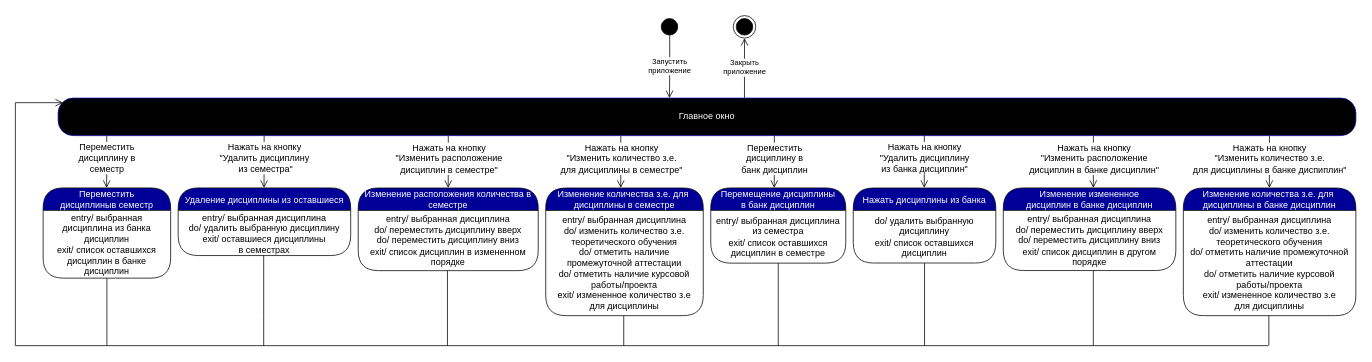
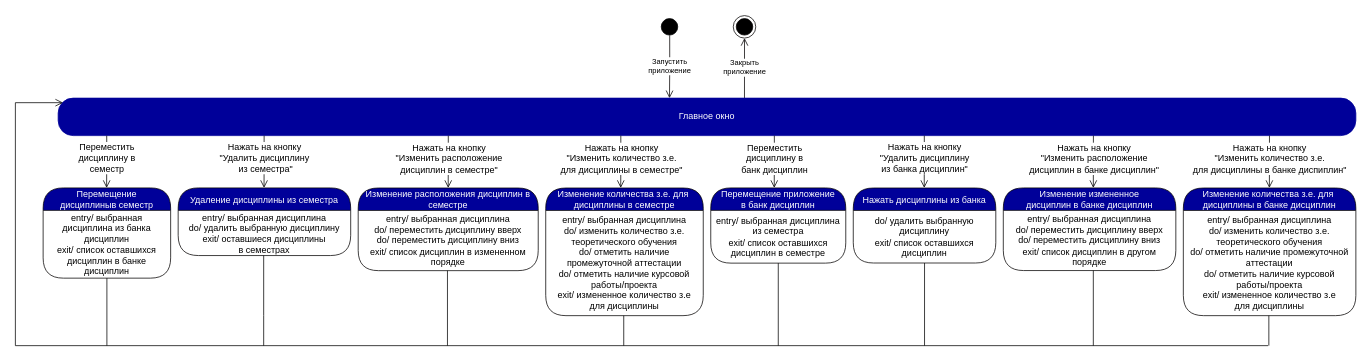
  <mxCell id="0" />
  <mxCell id="1" parent="0" />
  <mxCell id="2" value="" style="ellipse;html=1;shape=startState;fillColor=#000000;strokeColor=#000000;fontColor=#000099;" parent="1" vertex="1"><mxGeometry x="877" y="20" width="30" height="30" as="geometry" /></mxCell>
  <mxCell id="3" value="Запустить &lt;br style=&quot;font-size: 10px;&quot;&gt;приложение" style="edgeStyle=orthogonalEdgeStyle;html=1;verticalAlign=bottom;endArrow=open;endSize=8;strokeColor=#030000;rounded=0;exitX=0.509;exitY=0.876;exitDx=0;exitDy=0;exitPerimeter=0;spacingBottom=-14;fontSize=10;" parent="1" source="2" edge="1"><mxGeometry relative="1" as="geometry"><mxPoint x="892" y="130" as="targetPoint" /><mxPoint x="862" y="90" as="sourcePoint" /></mxGeometry></mxCell>
  <mxCell id="4" value="Закрыть&lt;br style=&quot;font-size: 10px;&quot;&gt;приложение" style="edgeStyle=orthogonalEdgeStyle;html=1;verticalAlign=bottom;endArrow=open;endSize=8;strokeColor=#030000;rounded=0;spacingBottom=-14;fontSize=10;entryX=0.5;entryY=1;entryDx=0;entryDy=0;exitX=0.781;exitY=0;exitDx=0;exitDy=0;exitPerimeter=0;" parent="1" target="5" edge="1"><mxGeometry relative="1" as="geometry"><mxPoint x="1087" y="100" as="targetPoint" /><mxPoint x="991.96" y="130" as="sourcePoint" /><Array as="points"><mxPoint x="992" y="90" /><mxPoint x="992" y="90" /></Array></mxGeometry></mxCell>
  <mxCell id="5" value="" style="ellipse;html=1;shape=endState;fillColor=#000000;strokeColor=#030000;" parent="1" vertex="1"><mxGeometry x="977" y="20" width="30" height="30" as="geometry" /></mxCell>
- <mxCell id="6" value="Главное окно" style="rounded=1;whiteSpace=wrap;html=1;arcSize=40;fontColor=#FFFFFF;fillColor=#000000;strokeColor=#000099;" parent="1" vertex="1"><mxGeometry x="77" y="130" width="1730" height="50" as="geometry" /></mxCell>
+ <mxCell id="6" value="Главное окно" style="rounded=1;whiteSpace=wrap;html=1;arcSize=40;fontColor=#FFFFFF;fillColor=#000099;strokeColor=#000099;" parent="1" vertex="1"><mxGeometry x="77" y="130" width="1730" height="50" as="geometry" /></mxCell>
  <mxCell id="7" value="" style="edgeStyle=orthogonalEdgeStyle;html=1;verticalAlign=bottom;endArrow=open;endSize=8;strokeColor=#000000;rounded=0;fontSize=10;exitX=0.097;exitY=1.006;exitDx=0;exitDy=0;exitPerimeter=0;entryX=0.154;entryY=0;entryDx=0;entryDy=0;entryPerimeter=0;" parent="1" edge="1"><mxGeometry relative="1" as="geometry"><mxPoint x="1231.583" y="249.7" as="targetPoint" /><mxPoint x="1231.69" y="180" as="sourcePoint" /><Array as="points"><mxPoint x="1231.52" y="189.7" /></Array></mxGeometry></mxCell>
  <mxCell id="8" value="Нажать на кнопку&lt;br&gt;&quot;Удалить дисциплину &lt;br&gt;из банка дисциплин&quot;" style="edgeLabel;html=1;align=center;verticalAlign=middle;resizable=0;points=[];fontSize=12;" parent="7" vertex="1" connectable="0"><mxGeometry x="-0.252" y="2" relative="1" as="geometry"><mxPoint x="-2" y="3" as="offset" /></mxGeometry></mxCell>
  <mxCell id="9" value="" style="edgeStyle=orthogonalEdgeStyle;html=1;verticalAlign=bottom;endArrow=open;endSize=8;strokeColor=#000000;rounded=0;fontSize=10;exitX=0.097;exitY=1.006;exitDx=0;exitDy=0;exitPerimeter=0;entryX=0.154;entryY=0;entryDx=0;entryDy=0;entryPerimeter=0;" parent="1" edge="1"><mxGeometry relative="1" as="geometry"><mxPoint x="351.503" y="249.7" as="targetPoint" /><mxPoint x="351.61" y="180" as="sourcePoint" /><Array as="points"><mxPoint x="351.44" y="189.7" /></Array></mxGeometry></mxCell>
  <mxCell id="10" value="Нажать на кнопку&lt;br&gt;&quot;Удалить дисциплину&lt;br&gt;&amp;nbsp;из семестра&quot;" style="edgeLabel;html=1;align=center;verticalAlign=middle;resizable=0;points=[];fontSize=12;" parent="9" vertex="1" connectable="0"><mxGeometry x="-0.252" y="2" relative="1" as="geometry"><mxPoint x="-2" y="3" as="offset" /></mxGeometry></mxCell>
  <mxCell id="11" value="" style="edgeStyle=orthogonalEdgeStyle;html=1;verticalAlign=bottom;endArrow=open;endSize=8;strokeColor=#000000;rounded=0;fontSize=10;exitX=0.097;exitY=1.006;exitDx=0;exitDy=0;exitPerimeter=0;entryX=0.154;entryY=0;entryDx=0;entryDy=0;entryPerimeter=0;" parent="1" edge="1"><mxGeometry relative="1" as="geometry"><mxPoint x="141.643" y="249.7" as="targetPoint" /><mxPoint x="141.75" y="180" as="sourcePoint" /><Array as="points"><mxPoint x="141.58" y="189.7" /></Array></mxGeometry></mxCell>
  <mxCell id="12" value="Переместить&lt;br&gt;дисциплину в&lt;br&gt;семестр" style="edgeLabel;html=1;align=center;verticalAlign=middle;resizable=0;points=[];fontSize=12;" parent="11" vertex="1" connectable="0"><mxGeometry x="-0.252" y="2" relative="1" as="geometry"><mxPoint x="-2" y="3" as="offset" /></mxGeometry></mxCell>
  <mxCell id="13" value="Нажать дисциплины из банка" style="swimlane;fontStyle=0;align=center;verticalAlign=middle;childLayout=stackLayout;horizontal=1;startSize=30;horizontalStack=0;resizeParent=0;resizeLast=1;container=0;fontColor=#FFFFFF;collapsible=0;rounded=1;arcSize=30;strokeColor=#030000;fillColor=#000099;swimlaneFillColor=#FFFFFF;dropTarget=0;fontSize=12;" parent="1" vertex="1"><mxGeometry x="1137" y="249.82" width="190" height="100" as="geometry" /></mxCell>
  <mxCell id="14" value="do/ удалить выбранную дисциплину&lt;br&gt;exit/ список оставшихся дисциплин" style="text;html=1;strokeColor=none;fillColor=none;align=center;verticalAlign=middle;spacingLeft=4;spacingRight=4;whiteSpace=wrap;overflow=hidden;rotatable=0;fontColor=#000000;fontSize=12;" parent="13" vertex="1"><mxGeometry y="30" width="190" height="70" as="geometry" /></mxCell>
  <mxCell id="15" value="" style="edgeStyle=orthogonalEdgeStyle;html=1;verticalAlign=bottom;endArrow=none;endSize=8;strokeColor=#000000;rounded=0;fontSize=10;exitX=0.5;exitY=1;exitDx=0;exitDy=0;endFill=0;" parent="1" edge="1"><mxGeometry relative="1" as="geometry"><mxPoint x="1232" y="460" as="targetPoint" /><mxPoint x="1231.58" y="349.82" as="sourcePoint" /><Array as="points"><mxPoint x="1232" y="460" /></Array></mxGeometry></mxCell>
- <mxCell id="16" value="Переместить &#10;дисциплиныв семестр" style="swimlane;fontStyle=0;align=center;verticalAlign=middle;childLayout=stackLayout;horizontal=1;startSize=30;horizontalStack=0;resizeParent=0;resizeLast=1;container=0;fontColor=#FFFFFF;collapsible=0;rounded=1;arcSize=30;strokeColor=#030000;fillColor=#000099;swimlaneFillColor=#FFFFFF;dropTarget=0;fontSize=12;" parent="1" vertex="1"><mxGeometry x="57" y="249.7" width="170" height="120.3" as="geometry" /></mxCell>
+ <mxCell id="16" value="Перемещение &#10;дисциплиныв семестр" style="swimlane;fontStyle=0;align=center;verticalAlign=middle;childLayout=stackLayout;horizontal=1;startSize=30;horizontalStack=0;resizeParent=0;resizeLast=1;container=0;fontColor=#FFFFFF;collapsible=0;rounded=1;arcSize=30;strokeColor=#030000;fillColor=#000099;swimlaneFillColor=#FFFFFF;dropTarget=0;fontSize=12;" parent="1" vertex="1"><mxGeometry x="57" y="249.7" width="170" height="120.3" as="geometry" /></mxCell>
  <mxCell id="17" value="entry/ выбранная дисциплина из банка дисциплин&lt;br&gt;exit/ список оставшихся&lt;br&gt;дисциплин в банке&lt;br&gt;дисциплин" style="text;html=1;strokeColor=none;fillColor=none;align=center;verticalAlign=middle;spacingLeft=4;spacingRight=4;whiteSpace=wrap;overflow=hidden;rotatable=0;fontColor=#000000;fontSize=12;" parent="16" vertex="1"><mxGeometry y="30" width="170" height="90.3" as="geometry" /></mxCell>
  <mxCell id="18" value="" style="edgeStyle=orthogonalEdgeStyle;html=1;verticalAlign=bottom;endArrow=none;endSize=8;strokeColor=#000000;rounded=0;fontSize=10;endFill=0;exitX=0.5;exitY=1;exitDx=0;exitDy=0;" parent="1" source="17" edge="1"><mxGeometry relative="1" as="geometry"><mxPoint x="142" y="460" as="targetPoint" /><mxPoint x="142" y="469.88" as="sourcePoint" /><Array as="points"><mxPoint x="142" y="460" /></Array></mxGeometry></mxCell>
- <mxCell id="19" value="Удаление дисциплины из оставшиеся" style="swimlane;fontStyle=0;align=center;verticalAlign=middle;childLayout=stackLayout;horizontal=1;startSize=30;horizontalStack=0;resizeParent=0;resizeLast=1;container=0;fontColor=#FFFFFF;collapsible=0;rounded=1;arcSize=30;strokeColor=#030000;fillColor=#000099;swimlaneFillColor=#FFFFFF;dropTarget=0;fontSize=12;" parent="1" vertex="1"><mxGeometry x="237" y="249.7" width="230" height="90.18" as="geometry" /></mxCell>
+ <mxCell id="19" value="Удаление дисциплины из семестра" style="swimlane;fontStyle=0;align=center;verticalAlign=middle;childLayout=stackLayout;horizontal=1;startSize=30;horizontalStack=0;resizeParent=0;resizeLast=1;container=0;fontColor=#FFFFFF;collapsible=0;rounded=1;arcSize=30;strokeColor=#030000;fillColor=#000099;swimlaneFillColor=#FFFFFF;dropTarget=0;fontSize=12;" parent="1" vertex="1"><mxGeometry x="237" y="249.7" width="230" height="90.18" as="geometry" /></mxCell>
  <mxCell id="20" value="entry/ выбранная дисциплина&lt;br&gt;do/ удалить выбранную дисциплину&lt;br&gt;exit/ оставшиеся дисциплины&lt;br&gt;в семестрах" style="text;html=1;strokeColor=none;fillColor=none;align=center;verticalAlign=middle;spacingLeft=4;spacingRight=4;whiteSpace=wrap;overflow=hidden;rotatable=0;fontColor=#000000;fontSize=12;" parent="19" vertex="1"><mxGeometry y="30" width="230" height="60.18" as="geometry" /></mxCell>
  <mxCell id="21" value="" style="edgeStyle=orthogonalEdgeStyle;html=1;verticalAlign=bottom;endArrow=none;endSize=8;strokeColor=#000000;rounded=0;fontSize=10;endFill=0;" parent="1" edge="1"><mxGeometry relative="1" as="geometry"><mxPoint x="351" y="460" as="targetPoint" /><mxPoint x="351" y="339.88" as="sourcePoint" /><Array as="points"><mxPoint x="351" y="420" /><mxPoint x="351" y="420" /></Array></mxGeometry></mxCell>
  <mxCell id="22" value="" style="edgeStyle=orthogonalEdgeStyle;html=1;verticalAlign=bottom;endArrow=open;endSize=8;strokeColor=#000000;rounded=0;fontSize=10;exitX=0.097;exitY=1.006;exitDx=0;exitDy=0;exitPerimeter=0;entryX=0.154;entryY=0;entryDx=0;entryDy=0;entryPerimeter=0;" parent="1" edge="1"><mxGeometry relative="1" as="geometry"><mxPoint x="1457.003" y="249.7" as="targetPoint" /><mxPoint x="1457.11" y="180" as="sourcePoint" /><Array as="points"><mxPoint x="1456.94" y="189.7" /></Array></mxGeometry></mxCell>
  <mxCell id="23" value="Нажать на кнопку&lt;br&gt;&quot;Изменить расположение&lt;br&gt;дисциплин в банке дисциплин&quot;" style="edgeLabel;html=1;align=center;verticalAlign=middle;resizable=0;points=[];fontSize=12;labelBackgroundColor=default;" parent="22" vertex="1" connectable="0"><mxGeometry x="-0.252" y="2" relative="1" as="geometry"><mxPoint x="-2" y="4" as="offset" /></mxGeometry></mxCell>
  <mxCell id="24" value="Изменение измененное &#10;дисциплин в банке дисциплин" style="swimlane;fontStyle=0;align=center;verticalAlign=middle;childLayout=stackLayout;horizontal=1;startSize=30;horizontalStack=0;resizeParent=0;resizeLast=1;container=0;fontColor=#FFFFFF;collapsible=0;rounded=1;arcSize=30;strokeColor=#030000;fillColor=#000099;swimlaneFillColor=#FFFFFF;dropTarget=0;fontSize=12;" parent="1" vertex="1"><mxGeometry x="1337" y="249.7" width="230" height="110.18" as="geometry" /></mxCell>
  <mxCell id="25" value="entry/ выбранная дисциплина&lt;br&gt;do/ переместить дисциплину вверх&lt;br&gt;do/ переместить дисциплину вниз&lt;br&gt;exit/ список дисциплин в другом порядке" style="text;html=1;strokeColor=none;fillColor=none;align=center;verticalAlign=middle;spacingLeft=4;spacingRight=4;whiteSpace=wrap;overflow=hidden;rotatable=0;fontColor=#000000;fontSize=12;" parent="24" vertex="1"><mxGeometry y="30" width="230" height="80.18" as="geometry" /></mxCell>
  <mxCell id="26" value="" style="edgeStyle=orthogonalEdgeStyle;html=1;verticalAlign=bottom;endArrow=none;endSize=8;strokeColor=#000000;rounded=0;fontSize=10;endFill=0;" parent="1" edge="1"><mxGeometry relative="1" as="geometry"><mxPoint x="1457" y="460" as="targetPoint" /><mxPoint x="1457" y="359.88" as="sourcePoint" /><Array as="points"><mxPoint x="1457" y="460" /></Array></mxGeometry></mxCell>
- <mxCell id="27" value="Изменение расположения количества в&#10;семестре" style="swimlane;fontStyle=0;align=center;verticalAlign=middle;childLayout=stackLayout;horizontal=1;startSize=30;horizontalStack=0;resizeParent=0;resizeLast=1;container=0;fontColor=#FFFFFF;collapsible=0;rounded=1;arcSize=30;strokeColor=#030000;fillColor=#000099;swimlaneFillColor=#FFFFFF;dropTarget=0;fontSize=12;" parent="1" vertex="1"><mxGeometry x="477" y="249.82" width="240" height="110.18" as="geometry" /></mxCell>
+ <mxCell id="27" value="Изменение расположения дисциплин в&#10;семестре" style="swimlane;fontStyle=0;align=center;verticalAlign=middle;childLayout=stackLayout;horizontal=1;startSize=30;horizontalStack=0;resizeParent=0;resizeLast=1;container=0;fontColor=#FFFFFF;collapsible=0;rounded=1;arcSize=30;strokeColor=#030000;fillColor=#000099;swimlaneFillColor=#FFFFFF;dropTarget=0;fontSize=12;" parent="1" vertex="1"><mxGeometry x="477" y="249.82" width="240" height="110.18" as="geometry" /></mxCell>
  <mxCell id="28" value="entry/ выбранная дисциплина&lt;br&gt;do/ переместить дисциплину вверх&lt;br&gt;do/ переместить дисциплину вниз&lt;br&gt;exit/ список дисциплин в измененном порядке" style="text;html=1;strokeColor=none;fillColor=none;align=center;verticalAlign=middle;spacingLeft=4;spacingRight=4;whiteSpace=wrap;overflow=hidden;rotatable=0;fontColor=#000000;fontSize=12;" parent="27" vertex="1"><mxGeometry y="30" width="240" height="80.18" as="geometry" /></mxCell>
  <mxCell id="29" value="" style="edgeStyle=orthogonalEdgeStyle;html=1;verticalAlign=bottom;endArrow=open;endSize=8;strokeColor=#000000;rounded=0;fontSize=10;exitX=0.097;exitY=1.006;exitDx=0;exitDy=0;exitPerimeter=0;entryX=0.154;entryY=0;entryDx=0;entryDy=0;entryPerimeter=0;" parent="1" edge="1"><mxGeometry relative="1" as="geometry"><mxPoint x="597.003" y="249.7" as="targetPoint" /><mxPoint x="597.11" y="180" as="sourcePoint" /><Array as="points"><mxPoint x="596.94" y="189.7" /></Array></mxGeometry></mxCell>
  <mxCell id="30" value="Нажать на кнопку&lt;br&gt;&quot;Изменить расположение&lt;br&gt;дисциплин в семестре&quot;" style="edgeLabel;html=1;align=center;verticalAlign=middle;resizable=0;points=[];fontSize=12;labelBackgroundColor=default;" parent="29" vertex="1" connectable="0"><mxGeometry x="-0.252" y="2" relative="1" as="geometry"><mxPoint x="-2" y="4" as="offset" /></mxGeometry></mxCell>
  <mxCell id="31" value="" style="edgeStyle=orthogonalEdgeStyle;html=1;verticalAlign=bottom;endArrow=open;endSize=8;strokeColor=#000000;rounded=0;fontSize=10;exitX=0.097;exitY=1.006;exitDx=0;exitDy=0;exitPerimeter=0;entryX=0.154;entryY=0;entryDx=0;entryDy=0;entryPerimeter=0;" parent="1" edge="1"><mxGeometry relative="1" as="geometry"><mxPoint x="1691.713" y="249.7" as="targetPoint" /><mxPoint x="1691.82" y="180" as="sourcePoint" /><Array as="points"><mxPoint x="1691.65" y="189.7" /></Array></mxGeometry></mxCell>
  <mxCell id="32" value="Нажать на кнопку&lt;br&gt;&quot;Изменить количество з.е.&lt;br&gt;для дисциплины в банке диспиплин&quot;" style="edgeLabel;html=1;align=center;verticalAlign=middle;resizable=0;points=[];fontSize=12;labelBackgroundColor=default;" parent="31" vertex="1" connectable="0"><mxGeometry x="-0.252" y="2" relative="1" as="geometry"><mxPoint x="-2" y="4" as="offset" /></mxGeometry></mxCell>
  <mxCell id="33" value="Изменение количества з.е. для &#10;дисциплины в банке дисциплин" style="swimlane;fontStyle=0;align=center;verticalAlign=middle;childLayout=stackLayout;horizontal=1;startSize=30;horizontalStack=0;resizeParent=0;resizeLast=1;container=0;fontColor=#FFFFFF;collapsible=0;rounded=1;arcSize=30;strokeColor=#030000;fillColor=#000099;swimlaneFillColor=#FFFFFF;dropTarget=0;fontSize=12;" parent="1" vertex="1"><mxGeometry x="1577" y="249.82" width="230" height="170.18" as="geometry" /></mxCell>
  <mxCell id="34" value="entry/ выбранная дисциплина&lt;br&gt;do/ изменить количество з.е. теоретического обучения&lt;br&gt;do/ отметить наличие промежуточной аттестации&lt;br&gt;do/ отметить наличие курсовой работы/проекта&lt;br&gt;exit/ измененное количество з.е&lt;br&gt;для дисциплины" style="text;html=1;strokeColor=none;fillColor=none;align=center;verticalAlign=middle;spacingLeft=4;spacingRight=4;whiteSpace=wrap;overflow=hidden;rotatable=0;fontColor=#000000;fontSize=12;" parent="33" vertex="1"><mxGeometry y="30" width="230" height="140.18" as="geometry" /></mxCell>
  <mxCell id="35" value="" style="edgeStyle=orthogonalEdgeStyle;html=1;verticalAlign=bottom;endArrow=open;endSize=8;strokeColor=#000000;rounded=0;fontSize=10;exitX=0.097;exitY=1.006;exitDx=0;exitDy=0;exitPerimeter=0;entryX=0.154;entryY=0;entryDx=0;entryDy=0;entryPerimeter=0;" parent="1" edge="1"><mxGeometry relative="1" as="geometry"><mxPoint x="827.003" y="249.7" as="targetPoint" /><mxPoint x="827.11" y="180" as="sourcePoint" /><Array as="points"><mxPoint x="826.94" y="189.7" /></Array></mxGeometry></mxCell>
  <mxCell id="36" value="Нажать на кнопку&lt;br&gt;&quot;Изменить количество з.е.&lt;br&gt;для дисциплины в семестре&quot;" style="edgeLabel;html=1;align=center;verticalAlign=middle;resizable=0;points=[];fontSize=12;labelBackgroundColor=default;" parent="35" vertex="1" connectable="0"><mxGeometry x="-0.252" y="2" relative="1" as="geometry"><mxPoint x="-2" y="4" as="offset" /></mxGeometry></mxCell>
  <mxCell id="37" value="Изменение количества з.е. для &#10;дисциплины в семестре" style="swimlane;fontStyle=0;align=center;verticalAlign=middle;childLayout=stackLayout;horizontal=1;startSize=30;horizontalStack=0;resizeParent=0;resizeLast=1;container=0;fontColor=#FFFFFF;collapsible=0;rounded=1;arcSize=30;strokeColor=#030000;fillColor=#000099;swimlaneFillColor=#FFFFFF;dropTarget=0;fontSize=12;" parent="1" vertex="1"><mxGeometry x="727" y="249.82" width="210" height="170.18" as="geometry" /></mxCell>
  <mxCell id="38" value="entry/ выбранная дисциплина&lt;br&gt;do/ изменить количество з.е. теоретического обучения&lt;br&gt;do/ отметить наличие промежуточной аттестации&lt;br&gt;do/ отметить наличие курсовой работы/проекта&lt;br&gt;exit/ измененное количество з.е&lt;br&gt;для дисциплины" style="text;html=1;strokeColor=none;fillColor=none;align=center;verticalAlign=middle;spacingLeft=4;spacingRight=4;whiteSpace=wrap;overflow=hidden;rotatable=0;fontColor=#000000;fontSize=12;" parent="37" vertex="1"><mxGeometry y="30" width="210" height="140.18" as="geometry" /></mxCell>
  <mxCell id="39" value="" style="edgeStyle=orthogonalEdgeStyle;html=1;verticalAlign=bottom;endArrow=none;endSize=8;strokeColor=#000000;rounded=0;fontSize=10;endFill=0;" parent="1" edge="1"><mxGeometry relative="1" as="geometry"><mxPoint x="596" y="460" as="targetPoint" /><mxPoint x="596.41" y="360" as="sourcePoint" /><Array as="points"><mxPoint x="596" y="460" /></Array></mxGeometry></mxCell>
  <mxCell id="40" value="" style="edgeStyle=orthogonalEdgeStyle;html=1;verticalAlign=bottom;endArrow=none;endSize=8;strokeColor=#000000;rounded=0;fontSize=10;endFill=0;" parent="1" edge="1"><mxGeometry relative="1" as="geometry"><mxPoint x="1691" y="460" as="targetPoint" /><mxPoint x="1691" y="420" as="sourcePoint" /><Array as="points"><mxPoint x="1691" y="460" /></Array></mxGeometry></mxCell>
  <mxCell id="41" value="" style="edgeStyle=orthogonalEdgeStyle;html=1;verticalAlign=bottom;endArrow=none;endSize=8;strokeColor=#000000;rounded=0;fontSize=10;endFill=0;" parent="1" edge="1"><mxGeometry relative="1" as="geometry"><mxPoint x="831" y="460" as="targetPoint" /><mxPoint x="831" y="420" as="sourcePoint" /><Array as="points"><mxPoint x="831" y="460" /></Array></mxGeometry></mxCell>
  <mxCell id="42" value="" style="edgeStyle=orthogonalEdgeStyle;html=1;verticalAlign=bottom;endArrow=open;endSize=8;strokeColor=#000000;rounded=0;fontSize=10;entryX=0.002;entryY=0.122;entryDx=0;entryDy=0;entryPerimeter=0;" parent="1" edge="1"><mxGeometry relative="1" as="geometry"><mxPoint x="83.46" y="136.1" as="targetPoint" /><mxPoint x="1690" y="460" as="sourcePoint" /><Array as="points"><mxPoint x="1690" y="460" /><mxPoint x="20" y="460" /><mxPoint x="20" y="136" /></Array></mxGeometry></mxCell>
  <mxCell id="43" value="" style="edgeStyle=orthogonalEdgeStyle;html=1;verticalAlign=bottom;endArrow=open;endSize=8;strokeColor=#000000;rounded=0;fontSize=10;exitX=0.097;exitY=1.006;exitDx=0;exitDy=0;exitPerimeter=0;entryX=0.154;entryY=0;entryDx=0;entryDy=0;entryPerimeter=0;" edge="1" parent="1"><mxGeometry relative="1" as="geometry"><mxPoint x="1031.643" y="249.7" as="targetPoint" /><mxPoint x="1031.75" y="180" as="sourcePoint" /><Array as="points"><mxPoint x="1031.58" y="189.7" /></Array></mxGeometry></mxCell>
  <mxCell id="44" value="Переместить&lt;br&gt;дисциплину в&lt;br&gt;банк дисциплин" style="edgeLabel;html=1;align=center;verticalAlign=middle;resizable=0;points=[];fontSize=12;" vertex="1" connectable="0" parent="43"><mxGeometry x="-0.252" y="2" relative="1" as="geometry"><mxPoint x="-2" y="4" as="offset" /></mxGeometry></mxCell>
- <mxCell id="45" value="Перемещение дисциплины &#10;в банк дисциплин" style="swimlane;fontStyle=0;align=center;verticalAlign=middle;childLayout=stackLayout;horizontal=1;startSize=30;horizontalStack=0;resizeParent=0;resizeLast=1;container=0;fontColor=#FFFFFF;collapsible=0;rounded=1;arcSize=30;strokeColor=#030000;fillColor=#000099;swimlaneFillColor=#FFFFFF;dropTarget=0;fontSize=12;" vertex="1" parent="1"><mxGeometry x="947" y="249.7" width="180" height="100.3" as="geometry" /></mxCell>
+ <mxCell id="45" value="Перемещение приложение &#10;в банк дисциплин" style="swimlane;fontStyle=0;align=center;verticalAlign=middle;childLayout=stackLayout;horizontal=1;startSize=30;horizontalStack=0;resizeParent=0;resizeLast=1;container=0;fontColor=#FFFFFF;collapsible=0;rounded=1;arcSize=30;strokeColor=#030000;fillColor=#000099;swimlaneFillColor=#FFFFFF;dropTarget=0;fontSize=12;" vertex="1" parent="1"><mxGeometry x="947" y="249.7" width="180" height="100.3" as="geometry" /></mxCell>
  <mxCell id="46" value="entry/ выбранная дисциплина из семестра&lt;br&gt;exit/ список оставшихся&lt;br&gt;дисциплин в семестре" style="text;html=1;strokeColor=none;fillColor=none;align=center;verticalAlign=middle;spacingLeft=4;spacingRight=4;whiteSpace=wrap;overflow=hidden;rotatable=0;fontColor=#000000;fontSize=12;" vertex="1" parent="45"><mxGeometry y="30" width="180" height="70.3" as="geometry" /></mxCell>
  <mxCell id="47" value="" style="edgeStyle=orthogonalEdgeStyle;html=1;verticalAlign=bottom;endArrow=none;endSize=8;strokeColor=#000000;rounded=0;fontSize=10;endFill=0;exitX=0.5;exitY=1;exitDx=0;exitDy=0;" edge="1" parent="1" source="46"><mxGeometry relative="1" as="geometry"><mxPoint x="1037" y="460" as="targetPoint" /><mxPoint x="1032" y="469.88" as="sourcePoint" /><Array as="points"><mxPoint x="1037" y="460" /></Array></mxGeometry></mxCell>
